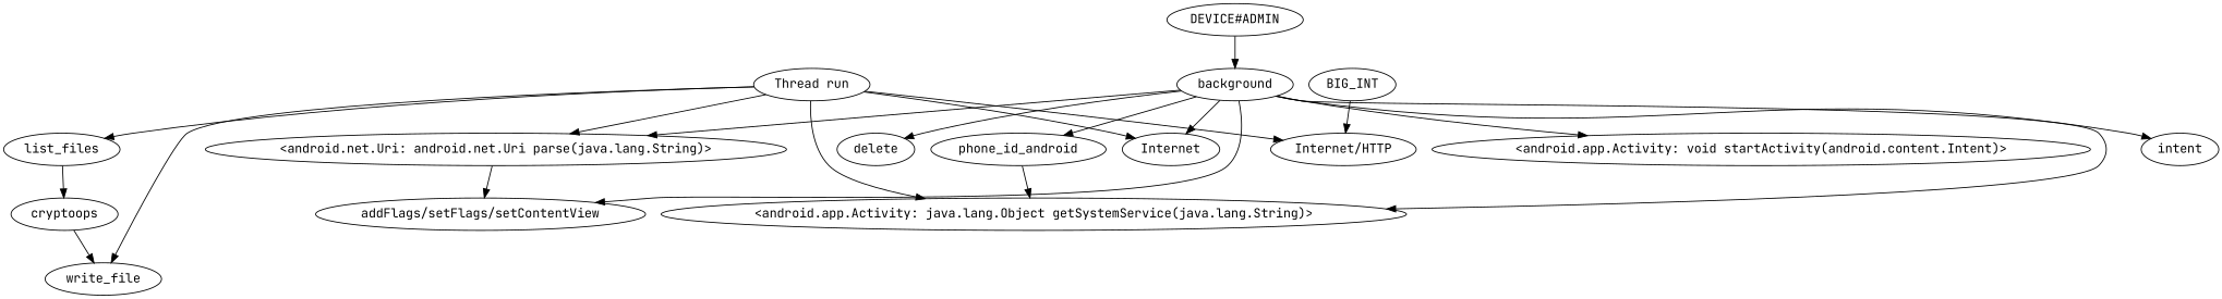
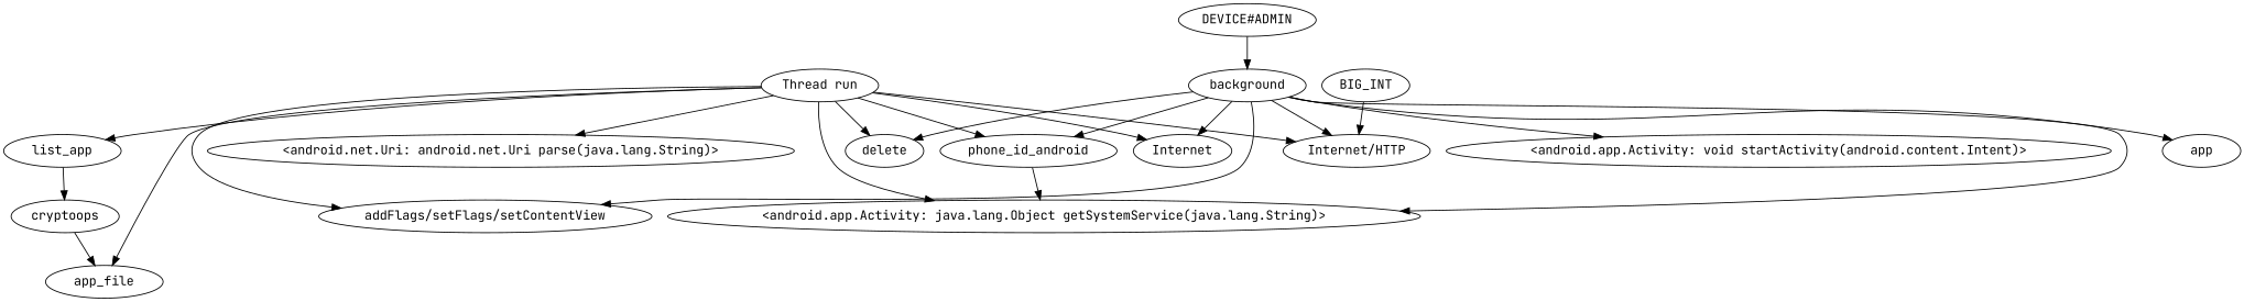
  strict digraph {
    fontname="JetBrains Mono"
    "graph"="{}"
    node [domain=library fontname="JetBrains Mono" type=merged]
    edge [deps="FROM_SENSITIVE_PARENT_TO_SENSITIVE_API-CALL" fontname="JetBrains Mono" type=DEP]
    n1 [label=phone_id_android]
    "<android.app.Activity: java.lang.Object getSystemService(java.lang.String)>" [type=SENSITIVE_METHOD]
    cryptoops
-   write_file
+   write_file [label=app_file]
    "<android.net.Uri: android.net.Uri parse(java.lang.String)>" [type=SENSITIVE_METHOD]
-   list_files
+   list_files [label=list_app]
    n7 [label=delete type=SENSITIVE_METHOD]
    n8 [label=Internet]
    BIG_INT [type=CONST_INT]
    "Internet/HTTP"
    "DEVICE#ADMIN" [type=CONST_STRING]
    background [type=entrypoint]
    "<android.app.Activity: void startActivity(android.content.Intent)>" [type=SENSITIVE_METHOD]
-   intent
+   intent [label=app]
    "addFlags/setFlags/setContentView"
    "Thread run" [type=entrypoint]
    n1 -> "<android.app.Activity: java.lang.Object getSystemService(java.lang.String)>" [deps="DATAFLOW-CALL"]
    cryptoops -> write_file [deps=DATAFLOW]
    list_files -> cryptoops [deps="FROM_SENSITIVE_PARENT_TO_SENSITIVE_API-CALL-CALL-CALL"]
    BIG_INT -> "Internet/HTTP" [deps=DATAFLOW]
    "DEVICE#ADMIN" -> background [deps=DATAFLOW]
    background -> n1 [deps="FROM_SENSITIVE_PARENT_TO_SENSITIVE_API-CALL-CALL-CALL"]
    background -> "<android.app.Activity: java.lang.Object getSystemService(java.lang.String)>"
    background -> n7 [deps="FROM_SENSITIVE_PARENT_TO_SENSITIVE_API-CALL-CALL"]
    background -> n8
-   background -> "<android.net.Uri: android.net.Uri parse(java.lang.String)>" [deps="FROM_SENSITIVE_PARENT_TO_SENSITIVE_API-CALL-CALL-CALL"]
+   background -> "Internet/HTTP" [deps="FROM_SENSITIVE_PARENT_TO_SENSITIVE_API-CALL-CALL-CALL"]
    background -> "<android.app.Activity: void startActivity(android.content.Intent)>"
    background -> intent
    background -> "addFlags/setFlags/setContentView"
+   "Thread run" -> n1 [deps="FROM_SENSITIVE_PARENT_TO_SENSITIVE_API-CALL-CALL"]
    "Thread run" -> "<android.app.Activity: java.lang.Object getSystemService(java.lang.String)>" [deps="FROM_SENSITIVE_PARENT_TO_SENSITIVE_API-CALL-CALL"]
    "Thread run" -> write_file [deps="FROM_SENSITIVE_PARENT_TO_SENSITIVE_API-CALL-CALL-CALL"]
    "Thread run" -> "<android.net.Uri: android.net.Uri parse(java.lang.String)>" [deps="FROM_SENSITIVE_PARENT_TO_SENSITIVE_API-CALL-CALL"]
    "Thread run" -> list_files [deps="FROM_SENSITIVE_PARENT_TO_SENSITIVE_API-CALL-CALL-CALL"]
+   "Thread run" -> n7 [deps="FROM_SENSITIVE_PARENT_TO_SENSITIVE_API-CALL-CALL"]
    "Thread run" -> n8 [deps="FROM_SENSITIVE_PARENT_TO_SENSITIVE_API-CALL-CALL"]
    "Thread run" -> "Internet/HTTP"
-   "<android.net.Uri: android.net.Uri parse(java.lang.String)>" -> "addFlags/setFlags/setContentView"
+   "Thread run" -> "addFlags/setFlags/setContentView"
  }
